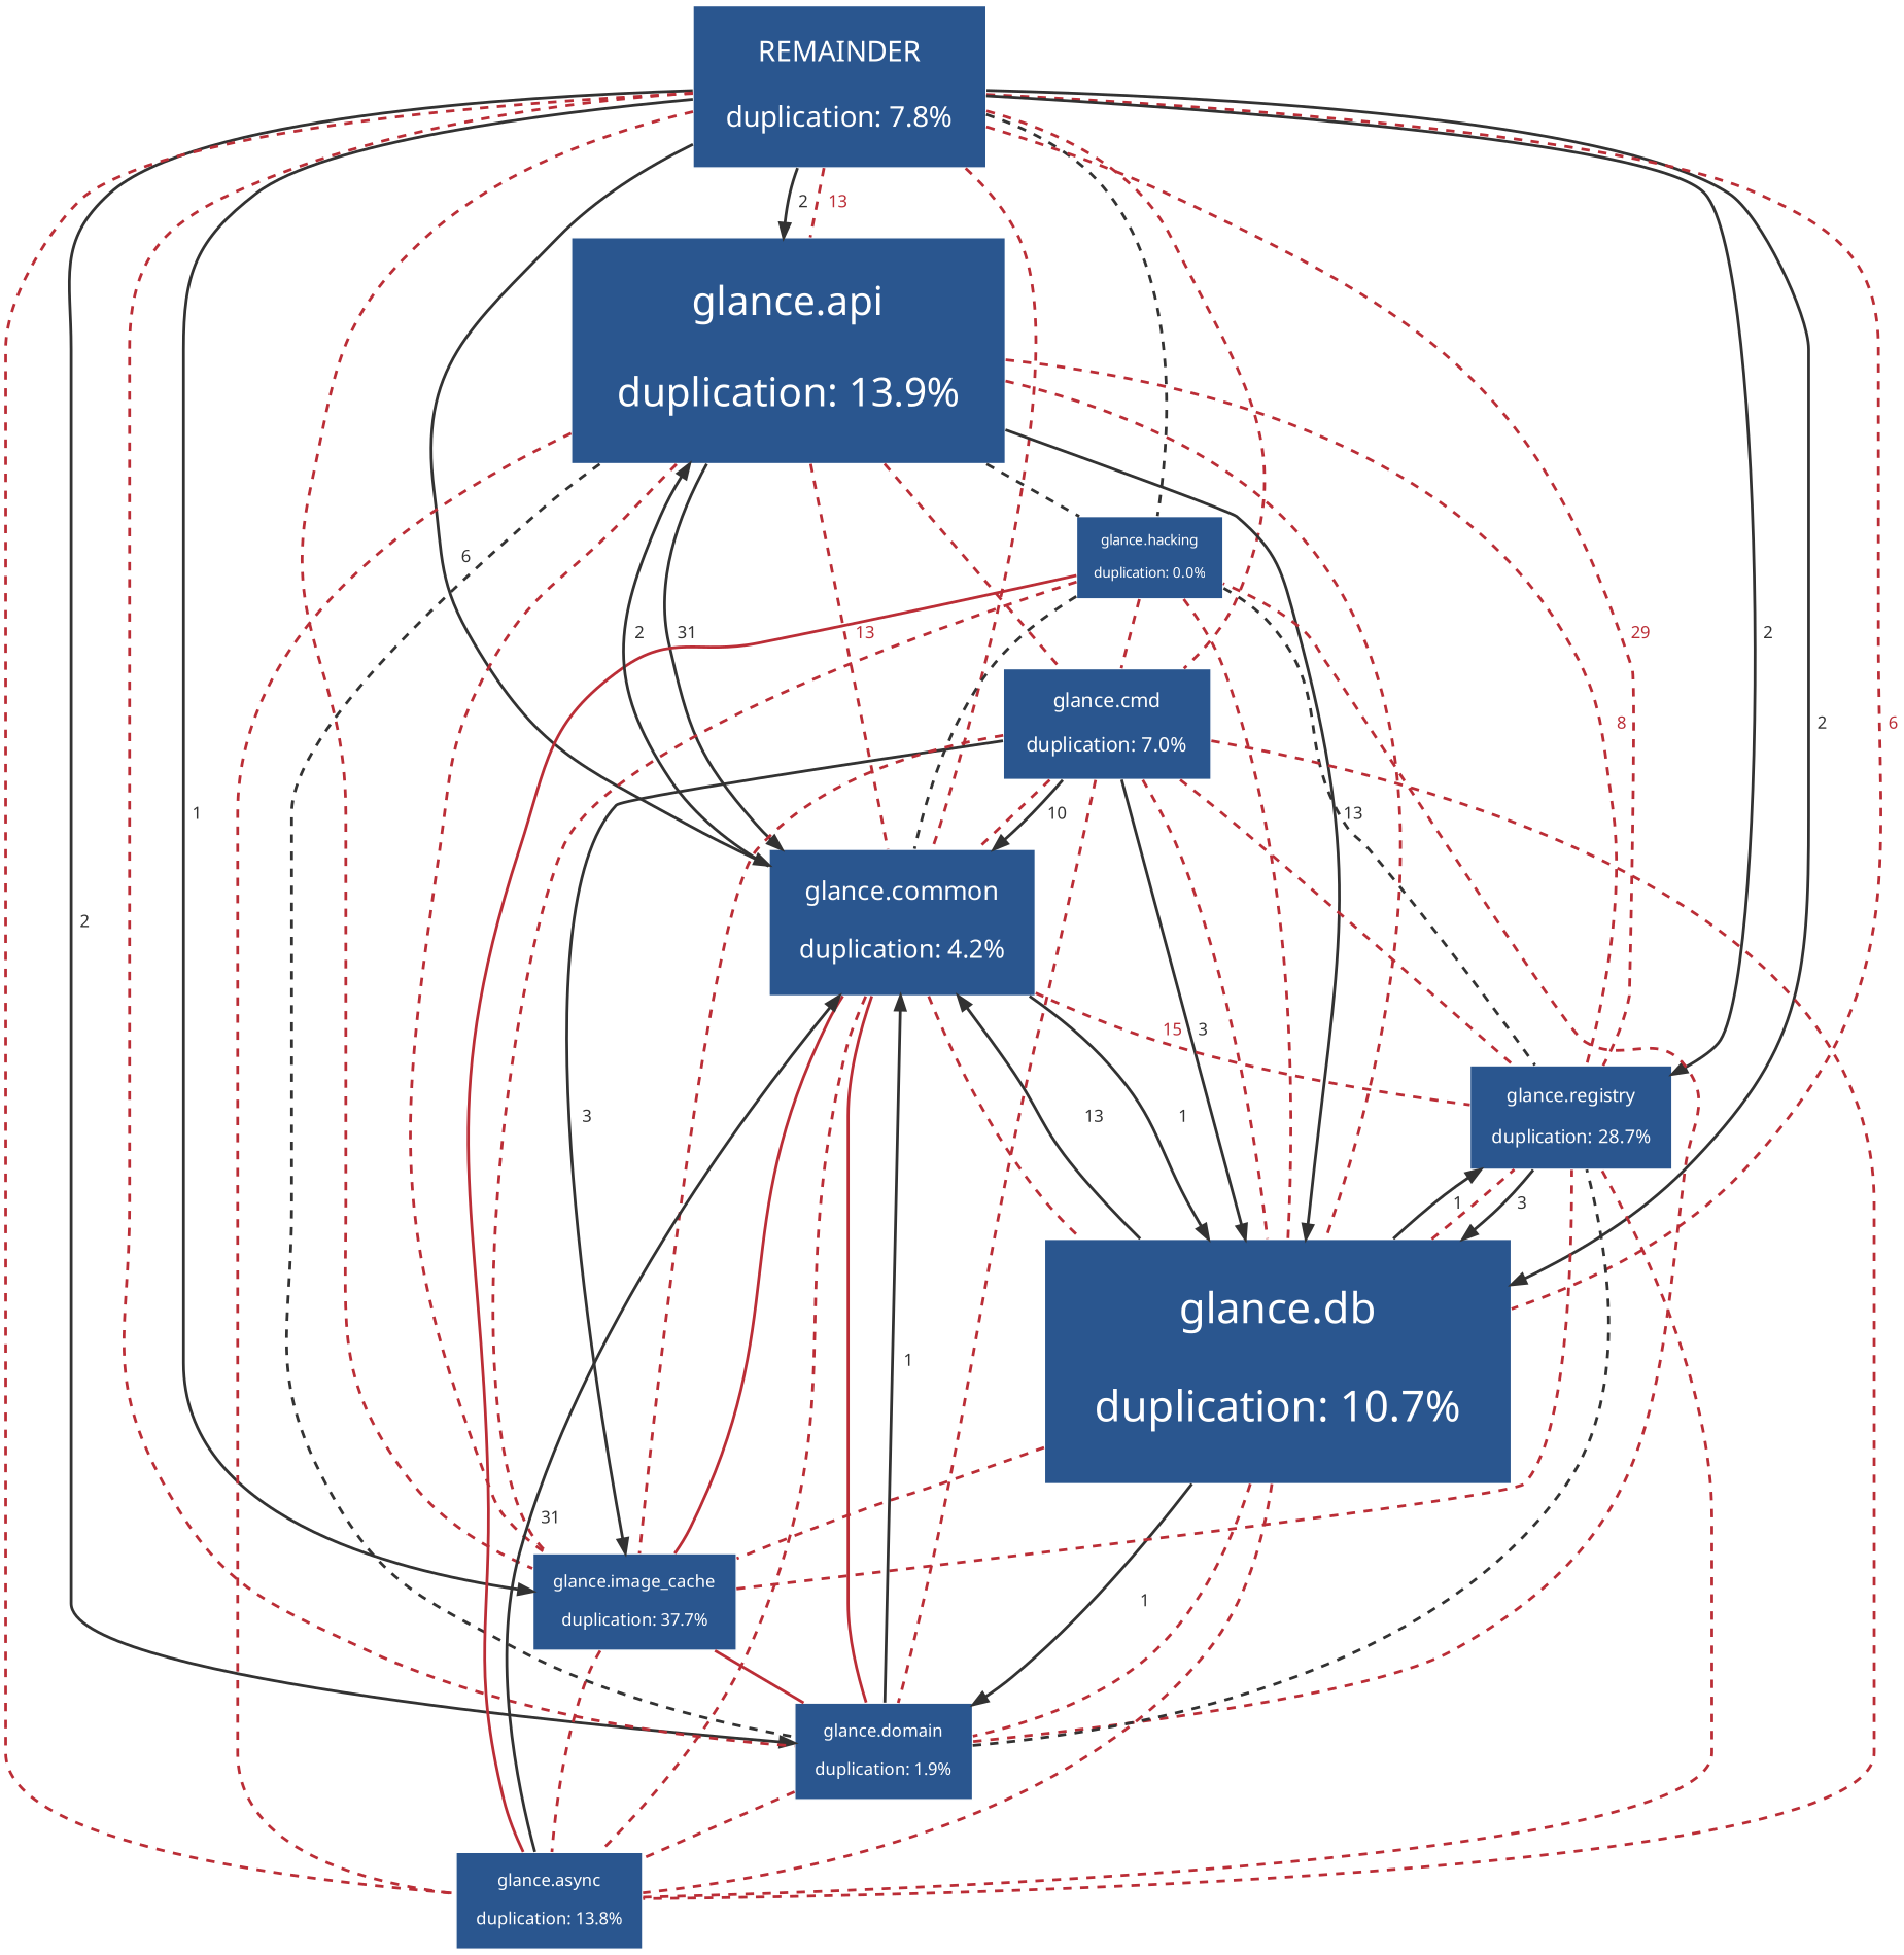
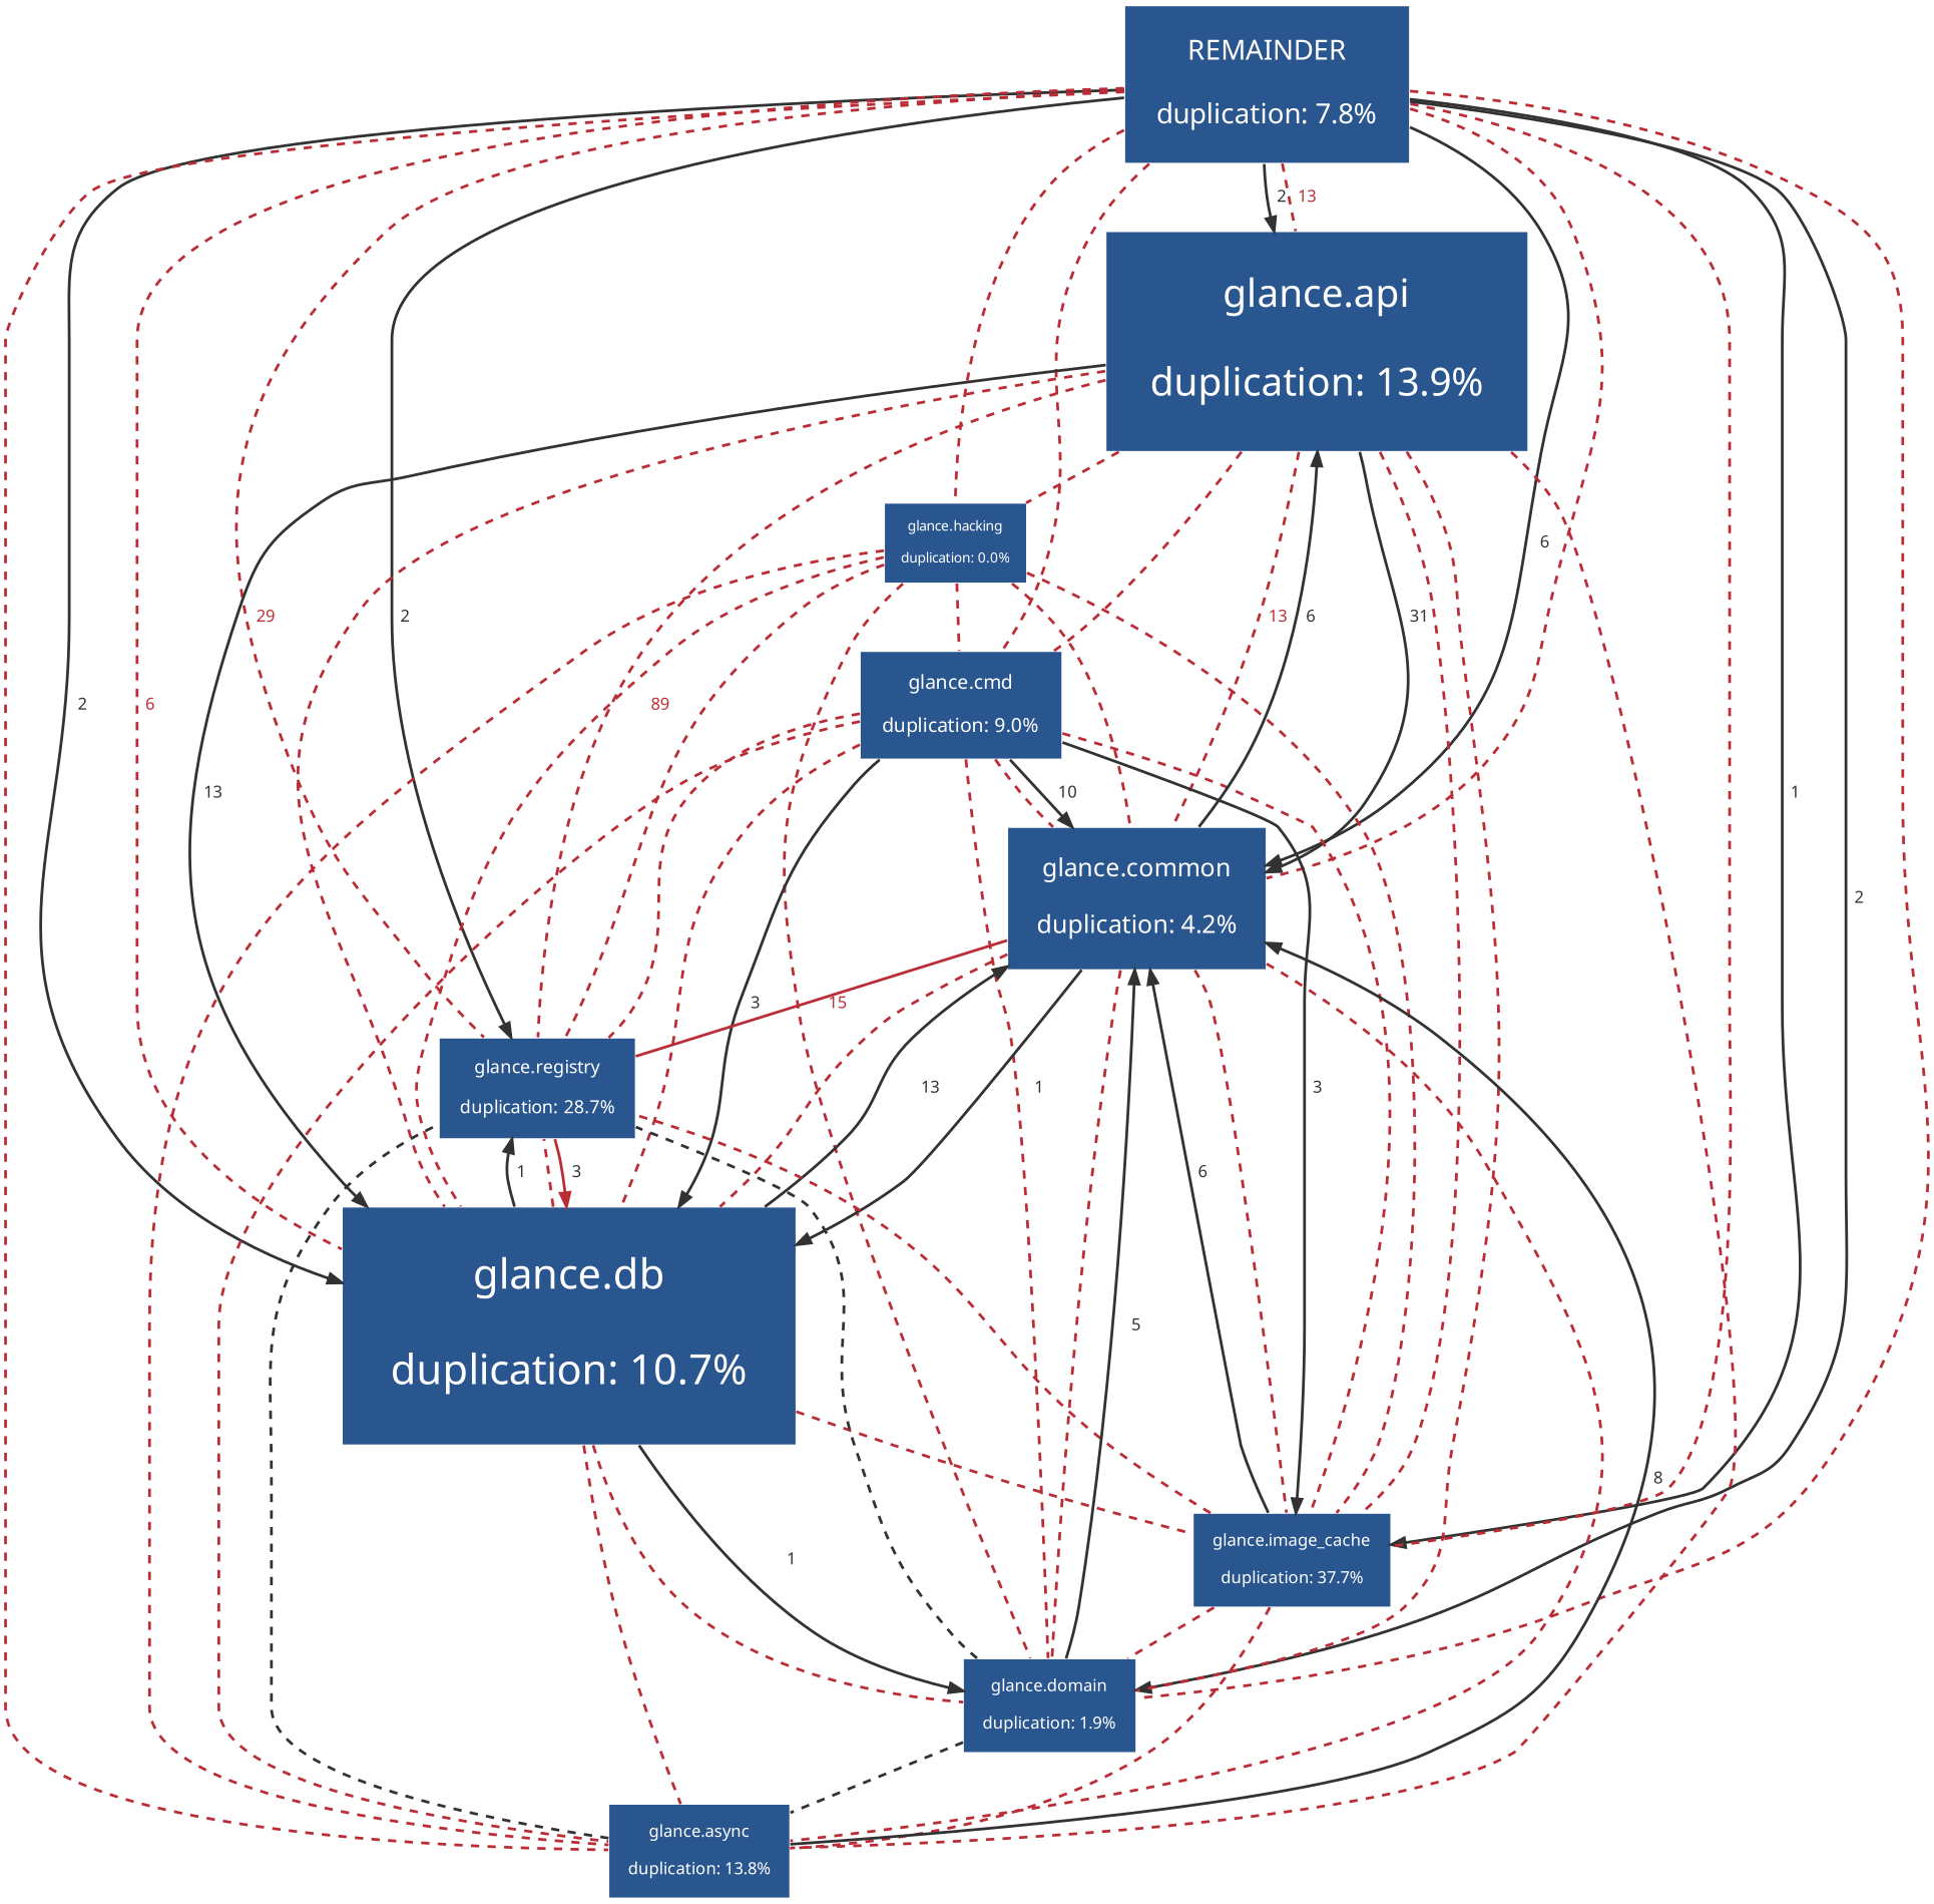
  digraph {
    compound=true
    rankdir=TD
    node [color="#FFFFFF" fillcolor="#2A568F" fontcolor="#FFFFFF" fontname="Helvetica Neue" fontsize=12 margin=0.192 penwidth=1 shape=box style=filled]
    edge [color="#bb2d36" fontcolor="#bb2d36" fontname="Helvetica Neue" fontsize=12 penwidth=2 arrowhead=both style=dashed]
    n1 [fontsize=20 label="REMAINDER\n\nduplication: 7.8%" margin=0.32]
    n2 [fontsize=28 label="glance.api\n\nduplication: 13.9%" margin=0.448]
    n3 [fontsize=10 label="glance.hacking\n\nduplication: 0.0%" margin=0.16]
-   n4 [fontsize=14 label="glance.cmd\n\nduplication: 7.0%" margin=0.224]
+   n4 [fontsize=14 label="glance.cmd\n\nduplication: 9.0%" margin=0.224]
    n5 [fontsize=18 label="glance.common\n\nduplication: 4.2%" margin=0.28800000000000003]
    n6 [fontsize=30 label="glance.db\n\nduplication: 10.7%" margin=0.48]
    n7 [label="glance.image_cache\n\nduplication: 37.7%"]
    n8 [label="glance.domain\n\nduplication: 1.9%"]
    n9 [label="glance.async\n\nduplication: 13.8%"]
    n10 [fontsize=13 label="glance.registry\n\nduplication: 28.7%" margin=0.20800000000000002]
    n1 -> n2 [color="#323232" fontcolor="#323232" label="  2" arrowhead="" style=""]
    n1 -> n2 [label="  13"]
-   n1 -> n3 [color="#323232"]
+   n1 -> n3
    n1 -> n4
    n1 -> n5 [color="#323232" fontcolor="#323232" label="  6" arrowhead="" style=""]
    n1 -> n5
    n1 -> n6 [color="#323232" fontcolor="#323232" label="  2" arrowhead="" style=""]
    n1 -> n6 [label="  6"]
    n1 -> n7 [color="#323232" fontcolor="#323232" label="  1" arrowhead="" style=""]
    n1 -> n7
    n1 -> n8 [color="#323232" fontcolor="#323232" label="  2" arrowhead="" style=""]
    n1 -> n8
    n1 -> n9
    n1 -> n10 [color="#323232" fontcolor="#323232" label="  2" arrowhead="" style=""]
    n1 -> n10 [label="  29"]
-   n2 -> n3 [color="#323232"]
+   n2 -> n3
    n2 -> n4
    n2 -> n5 [color="#323232" fontcolor="#323232" label="  31" arrowhead="" style=""]
    n2 -> n5 [label="  13"]
    n2 -> n6 [color="#323232" fontcolor="#323232" label="  13" arrowhead="" style=""]
    n2 -> n6
    n2 -> n7
-   n2 -> n8 [color="#323232"]
+   n2 -> n8
    n2 -> n9
-   n2 -> n10 [label="  8"]
+   n2 -> n10 [label="  89"]
    n3 -> n4
-   n3 -> n5 [color="#323232"]
+   n3 -> n5
    n3 -> n6
    n3 -> n7
-   n8 -> n3
-   n3 -> n9 [style=solid]
-   n3 -> n10 [color="#323232"]
+   n3 -> n8
+   n3 -> n9
+   n3 -> n10
    n4 -> n5 [color="#323232" fontcolor="#323232" label="  10" arrowhead="" style=""]
    n4 -> n5
    n4 -> n6 [color="#323232" fontcolor="#323232" label="  3" arrowhead="" style=""]
    n4 -> n6
    n4 -> n7 [color="#323232" fontcolor="#323232" label="  3" arrowhead="" style=""]
    n4 -> n7
    n4 -> n8
    n4 -> n9
    n4 -> n10
-   n5 -> n2 [color="#323232" fontcolor="#323232" label="  2" arrowhead="" style=""]
+   n5 -> n2 [color="#323232" fontcolor="#323232" label="  6" arrowhead="" style=""]
    n5 -> n6 [color="#323232" fontcolor="#323232" label="  1" arrowhead="" style=""]
    n5 -> n6
-   n5 -> n7 [style=solid]
-   n5 -> n8 [style=solid]
+   n5 -> n7
+   n5 -> n8
    n5 -> n9
-   n5 -> n10 [label="  15"]
+   n5 -> n10 [label="  15" style=solid]
    n6 -> n5 [color="#323232" fontcolor="#323232" label="  13" arrowhead="" style=""]
    n6 -> n7
    n6 -> n8 [color="#323232" fontcolor="#323232" label="  1" arrowhead="" style=""]
    n6 -> n8
    n6 -> n9
    n6 -> n10 [color="#323232" fontcolor="#323232" label="  1" arrowhead="" style=""]
    n6 -> n10
-   n7 -> n8 [style=solid]
+   n7 -> n5 [color="#323232" fontcolor="#323232" label="  6" arrowhead="" style=""]
+   n7 -> n8
    n7 -> n9
    n7 -> n10
-   n8 -> n5 [color="#323232" fontcolor="#323232" label="  1" arrowhead="" style=""]
-   n8 -> n9
+   n8 -> n5 [color="#323232" fontcolor="#323232" label="  5" arrowhead="" style=""]
+   n8 -> n9 [color="#323232"]
    n8 -> n10 [color="#323232"]
-   n9 -> n5 [color="#323232" fontcolor="#323232" label="  31" arrowhead="" style=""]
-   n9 -> n10
-   n10 -> n6 [color="#323232" fontcolor="#323232" label="  3" arrowhead="" style=""]
+   n9 -> n5 [color="#323232" fontcolor="#323232" label="  8" arrowhead="" style=""]
+   n9 -> n10 [color="#323232"]
+   n10 -> n6 [fontcolor="#323232" label="  3" arrowhead="" style=""]
  }
